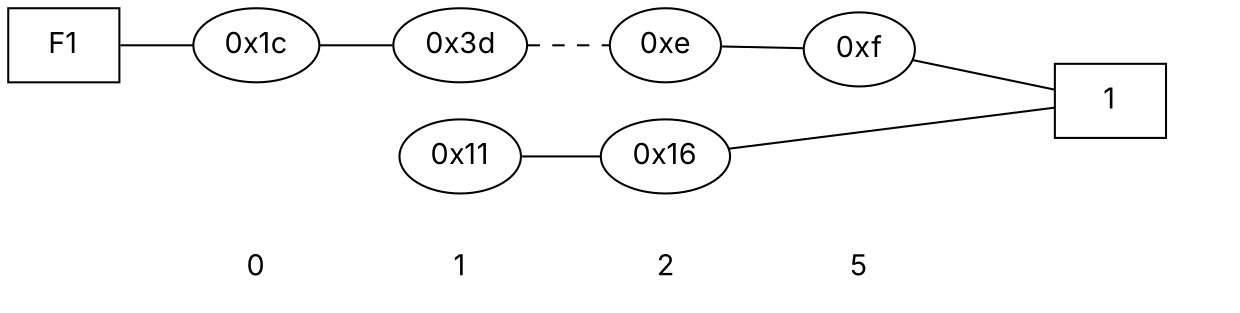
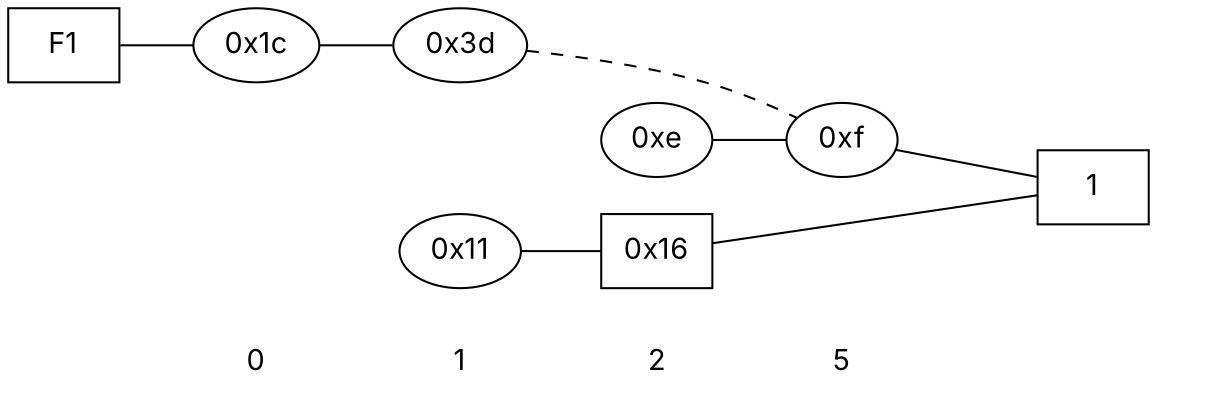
  digraph {
    fontname=Inter
    rankdir=LR
    node [fontname=Inter]
    edge [dir=none fontname=Inter style=invis]
    "CONST NODES" [shape=plaintext style=invis]
    " 0 " [shape=plaintext]
    " 1 " [shape=plaintext]
    " 2 " [shape=plaintext]
    n5 [label=5 shape=plaintext]
    n6 [label=F1 shape=box]
    "0x1c"
    "0x11"
    n9 [label="0x3d"]
    "0xe"
-   "0x16"
+   "0x16" [shape=box]
    "0xf"
    n13 [label=1 shape=box]
    subgraph sub_1 {
      "CONST NODES"
      " 0 "
      " 1 "
      " 2 "
      n5
    }
    subgraph sub_2 {
      rank=same
      n6
    }
    subgraph sub_3 {
      rank=same
      " 0 "
      "0x1c"
    }
    subgraph sub_4 {
      rank=same
      " 1 "
      "0x11"
      n9
    }
    subgraph sub_5 {
      rank=same
      " 2 "
      "0xe"
      "0x16"
    }
    subgraph sub_6 {
      rank=same
      n5
      "0xf"
    }
    subgraph sub_7 {
      rank=same
      "CONST NODES"
      subgraph sub_8 {
        rank=same
        n13
      }
    }
    " 0 " -> " 1 "
    " 1 " -> " 2 "
    " 2 " -> n5
    n5 -> "CONST NODES"
    n6 -> "0x1c" [style=solid]
    "0x1c" -> n9 [style=""]
    "0x11" -> "0x16" [style=solid]
-   n9 -> "0xe" [style=dashed]
+   n9 -> "0xf" [style=dashed]
    "0xe" -> "0xf" [style=solid]
    "0x16" -> n13 [style=""]
    "0xf" -> n13 [style=""]
  }
